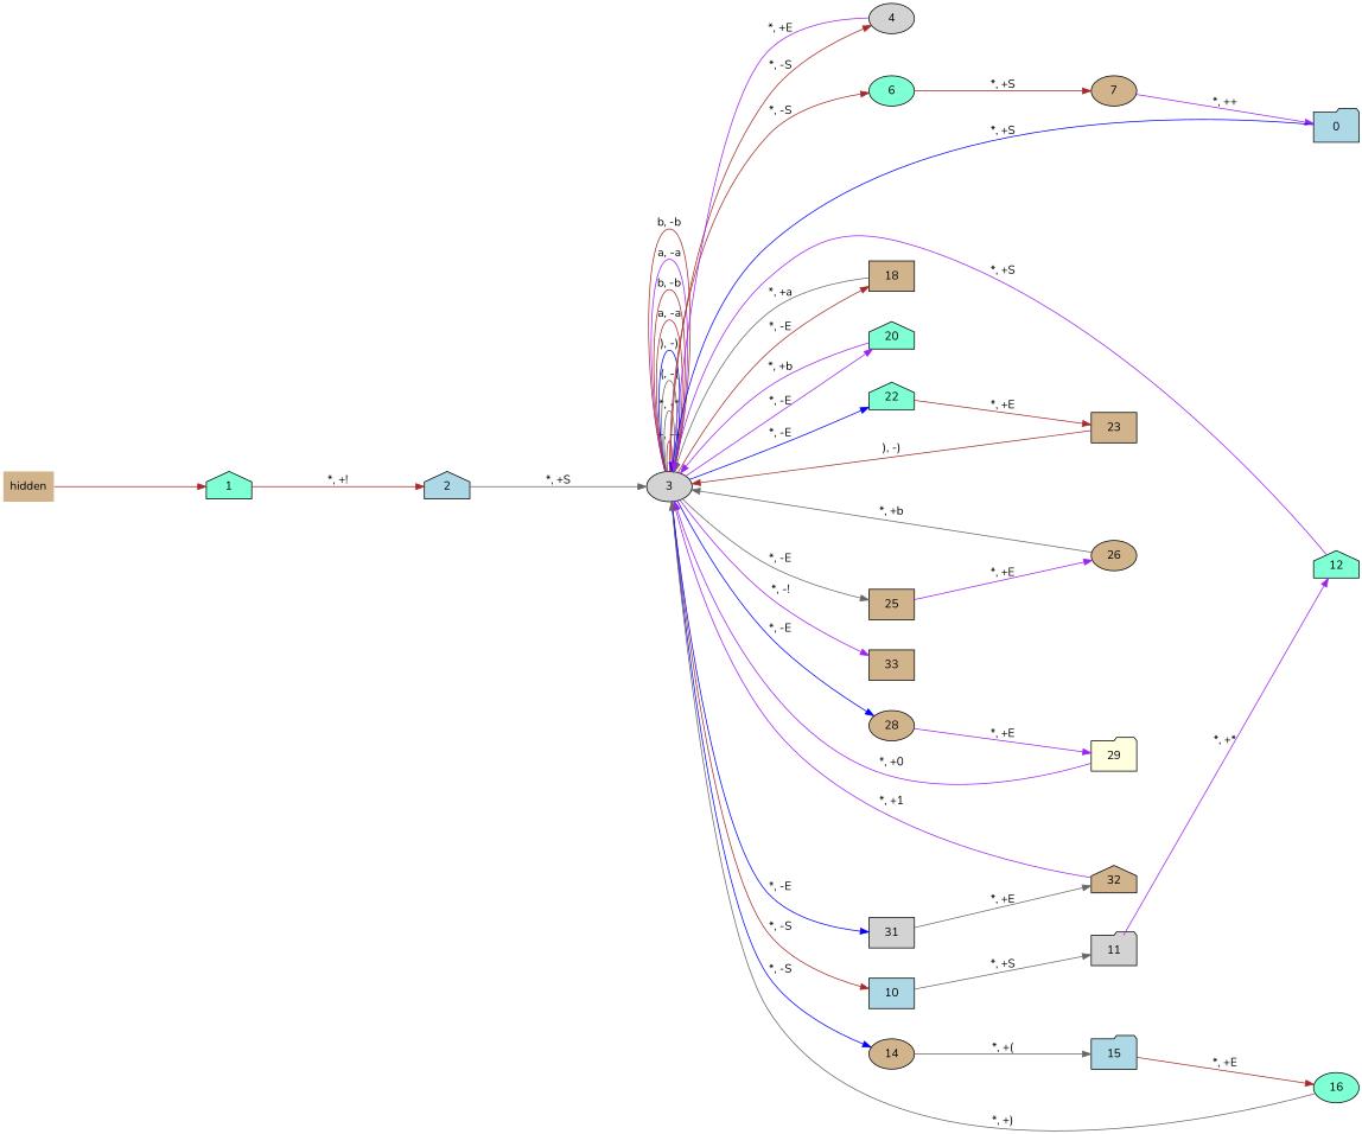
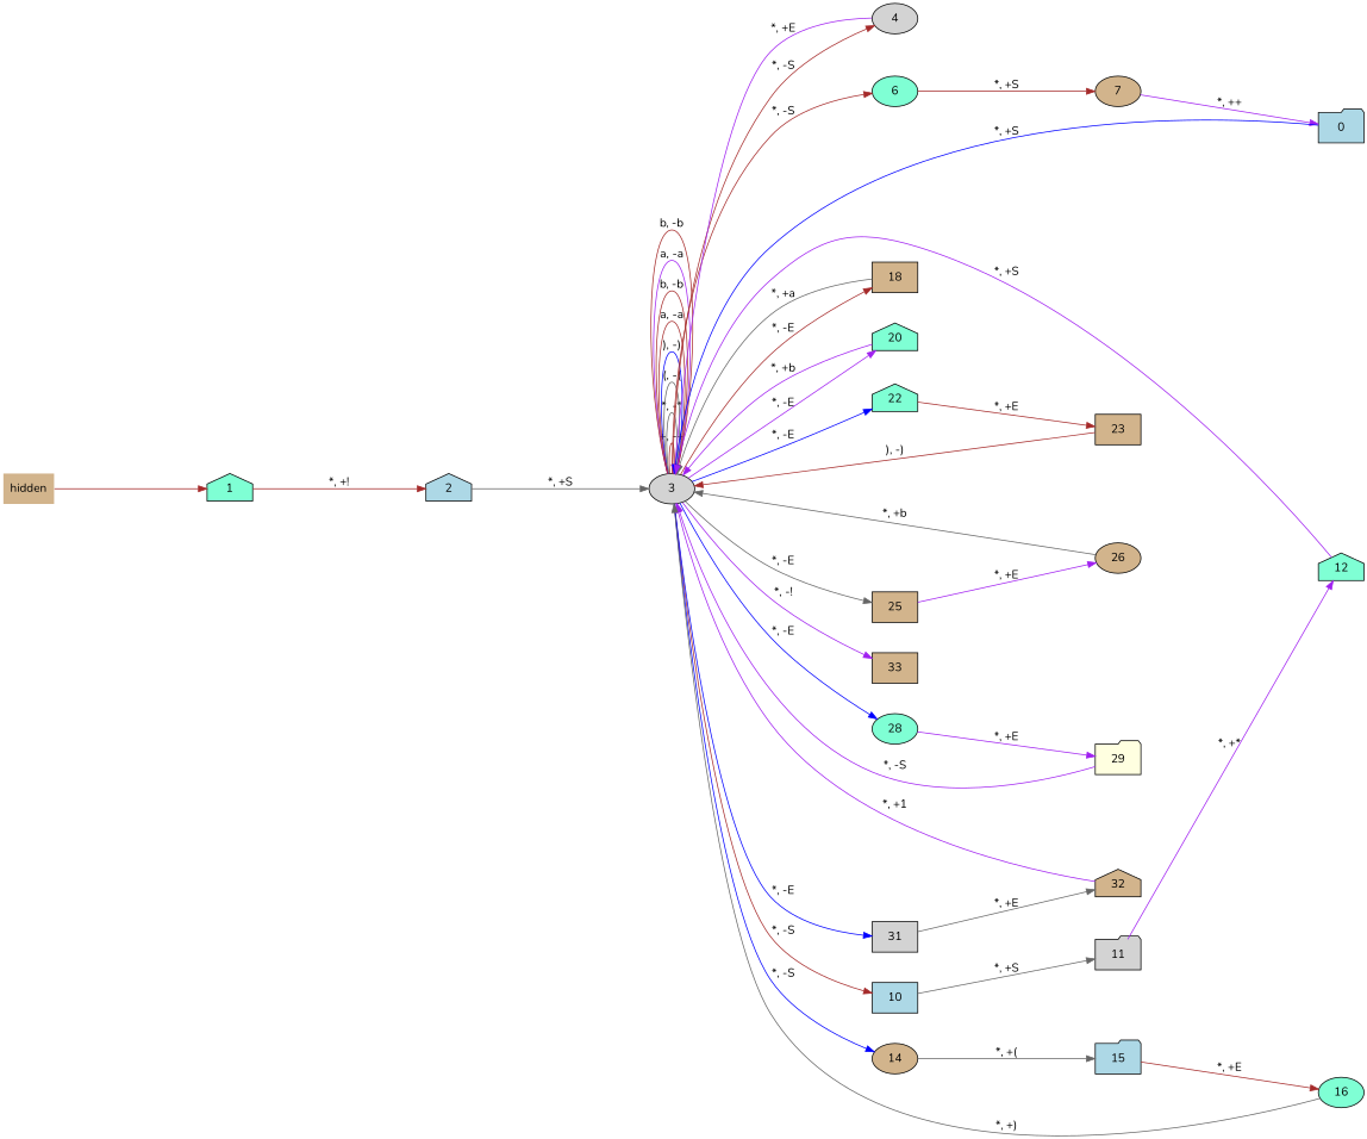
  digraph {
    fontname=Nunito
    nodesep=0.5
    rankdir=LR
    ranksep=2.5
    splines=true
    node [fillcolor=tan fontname=Nunito shape=ellipse style=filled]
    edge [color=brown fontname=Nunito]
    hidden [shape=plaintext]
    1 [fillcolor=aquamarine shape=house]
    2 [fillcolor=lightblue shape=house]
    3 [fillcolor=lightgrey]
    4 [fillcolor=lightgrey]
    6 [fillcolor=aquamarine]
    10 [fillcolor=lightblue shape=box]
    14
    18 [shape=box]
    20 [fillcolor=aquamarine shape=house]
    22 [fillcolor=aquamarine shape=house]
    25 [shape=box]
-   28
+   28 [fillcolor=aquamarine]
    31 [fillcolor=lightgrey shape=box]
    33 [shape=box]
    7
    11 [fillcolor=lightgrey shape=folder]
    15 [fillcolor=lightblue shape=folder]
    23 [shape=box]
    26
    29 [fillcolor=lightyellow shape=folder]
    32 [shape=house]
    n23 [fillcolor=lightblue label=0 shape=folder]
    12 [fillcolor=aquamarine shape=house]
    16 [fillcolor=aquamarine]
    hidden -> 1
    1 -> 2 [label="*, +!"]
    2 -> 3 [color=gray40 label="*, +S"]
    3 -> 3 [label="+, -+"]
    3 -> 3 [color=gray40 label="*, -*"]
    3 -> 3 [color=gray40 label="(, -("]
    3 -> 3 [color=blue label="), -)"]
    3 -> 3 [label="a, -a"]
    3 -> 3 [label="b, -b"]
    3 -> 3 [color=purple label="a, -a"]
    3 -> 3 [label="b, -b"]
    3 -> 4 [label="*, -S"]
    3 -> 6 [label="*, -S"]
    3 -> 10 [label="*, -S"]
    3 -> 14 [color=blue label="*, -S"]
    3 -> 18 [label="*, -E"]
    3 -> 20 [color=purple label="*, -E"]
    3 -> 22 [color=blue label="*, -E"]
    3 -> 25 [color=gray40 label="*, -E"]
    3 -> 28 [color=blue label="*, -E"]
    3 -> 31 [color=blue label="*, -E"]
    3 -> 33 [color=purple label="*, -!"]
    4 -> 3 [color=purple label="*, +E"]
    6 -> 7 [label="*, +S"]
    10 -> 11 [color=gray40 label="*, +S"]
    14 -> 15 [color=gray40 label="*, +("]
    18 -> 3 [color=gray40 label="*, +a"]
    20 -> 3 [color=purple label="*, +b"]
    22 -> 23 [label="*, +E"]
    25 -> 26 [color=purple label="*, +E"]
    28 -> 29 [color=purple label="*, +E"]
    31 -> 32 [color=gray40 label="*, +E"]
    7 -> n23 [color=purple label="*, ++"]
    11 -> 12 [color=purple label="*, +*"]
    15 -> 16 [label="*, +E"]
    23 -> 3 [label="), -)"]
    26 -> 3 [color=gray40 label="*, +b"]
-   29 -> 3 [color=purple label="*, +0"]
+   29 -> 3 [color=purple label="*, -S"]
    32 -> 3 [color=purple label="*, +1"]
    n23 -> 3 [color=blue label="*, +S"]
    12 -> 3 [color=purple label="*, +S"]
    16 -> 3 [color=gray40 label="*, +)"]
  }
